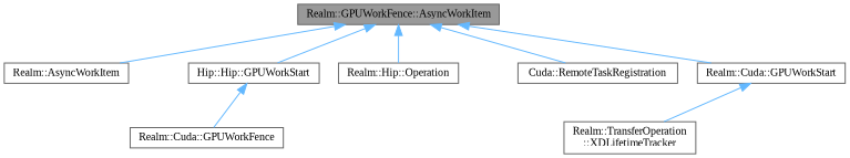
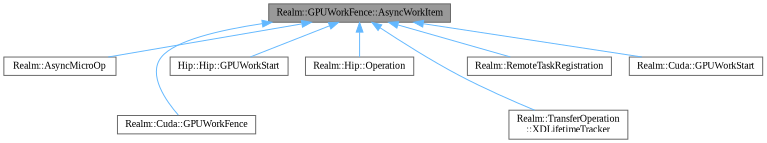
  digraph {
    fontname="Liberation Serif"
    rankdir=TB
    node [color=gray40 fillcolor=white fontname="Liberation Serif" fontsize=10 shape=box style=filled]
    edge [color=steelblue1 dir=back fontname="Liberation Serif" fontsize=10 labelfontname=Helvetica labelfontsize=10 style=solid]
    n1 [fillcolor=grey60 fontcolor=black height=0.2 label="Realm::GPUWorkFence::AsyncWorkItem" width=0.4]
-   n2 [height=0.2 label="Realm::AsyncWorkItem" width=0.4]
+   n2 [height=0.2 label="Realm::AsyncMicroOp" width=0.4]
    n3 [height=0.2 label="Realm::Cuda::GPUWorkFence" width=0.4]
    n4 [height=0.2 label="Realm::Cuda::GPUWorkStart" width=0.4]
    n5 [height=0.2 label="Realm::Hip::Operation" width=0.4]
    n6 [height=0.2 label="Hip::Hip::GPUWorkStart" width=0.4]
-   n7 [height=0.2 label="Cuda::RemoteTaskRegistration" width=0.4]
+   n7 [height=0.2 label="Realm::RemoteTaskRegistration" width=0.4]
    n8 [height=0.2 label="Realm::TransferOperation\l::XDLifetimeTracker" width=0.4]
    n1 -> n2
-   n6 -> n3
+   n1 -> n3
    n1 -> n4
    n1 -> n5
    n1 -> n6
    n1 -> n7
-   n4 -> n8
+   n1 -> n8
  }
